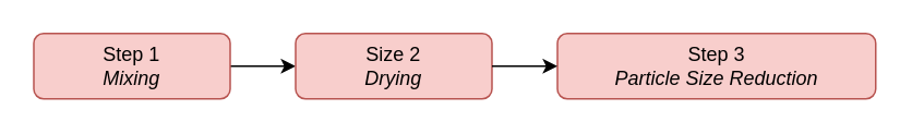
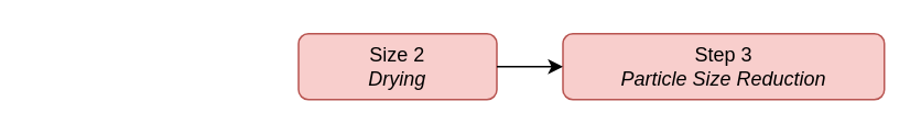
  <mxCell id="0" />
  <mxCell id="1" parent="0" />
- <mxCell id="2" value="" style="endArrow=classic;html=1;rounded=0;exitX=1;exitY=0.5;exitDx=0;exitDy=0;entryX=0;entryY=0.5;entryDx=0;entryDy=0;" parent="1" source="3" target="4" edge="1"><mxGeometry width="50" height="50" relative="1" as="geometry"><mxPoint x="381.43" y="190" as="sourcePoint" /><mxPoint x="206" y="90" as="targetPoint" /></mxGeometry></mxCell>
- <mxCell id="3" value="Step 1&lt;br&gt;&lt;i&gt;Mixing&lt;/i&gt;" style="rounded=1;whiteSpace=wrap;html=1;fontSize=12;glass=0;strokeWidth=1;shadow=0;fillColor=#f8cecc;strokeColor=#b85450;" parent="1" vertex="1"><mxGeometry x="20" y="20" width="120" height="40" as="geometry" /></mxCell>
  <mxCell id="4" value="Size 2&lt;br&gt;&lt;i&gt;Drying&lt;/i&gt;" style="rounded=1;whiteSpace=wrap;html=1;fontSize=12;glass=0;strokeWidth=1;shadow=0;fillColor=#f8cecc;strokeColor=#b85450;" vertex="1" parent="1"><mxGeometry x="180" y="20" width="120" height="40" as="geometry" /></mxCell>
  <mxCell id="5" value="Step 3&lt;br&gt;&lt;i&gt;Particle Size Reduction&lt;/i&gt;" style="rounded=1;whiteSpace=wrap;html=1;fontSize=12;glass=0;strokeWidth=1;shadow=0;fillColor=#f8cecc;strokeColor=#b85450;" vertex="1" parent="1"><mxGeometry x="340" y="20" width="194.5" height="40" as="geometry" /></mxCell>
  <mxCell id="6" value="" style="endArrow=classic;html=1;rounded=0;exitX=1;exitY=0.5;exitDx=0;exitDy=0;entryX=0;entryY=0.5;entryDx=0;entryDy=0;" edge="1" parent="1" source="4" target="5"><mxGeometry width="50" height="50" relative="1" as="geometry"><mxPoint x="216" y="60" as="sourcePoint" /><mxPoint x="206" y="170" as="targetPoint" /></mxGeometry></mxCell>
